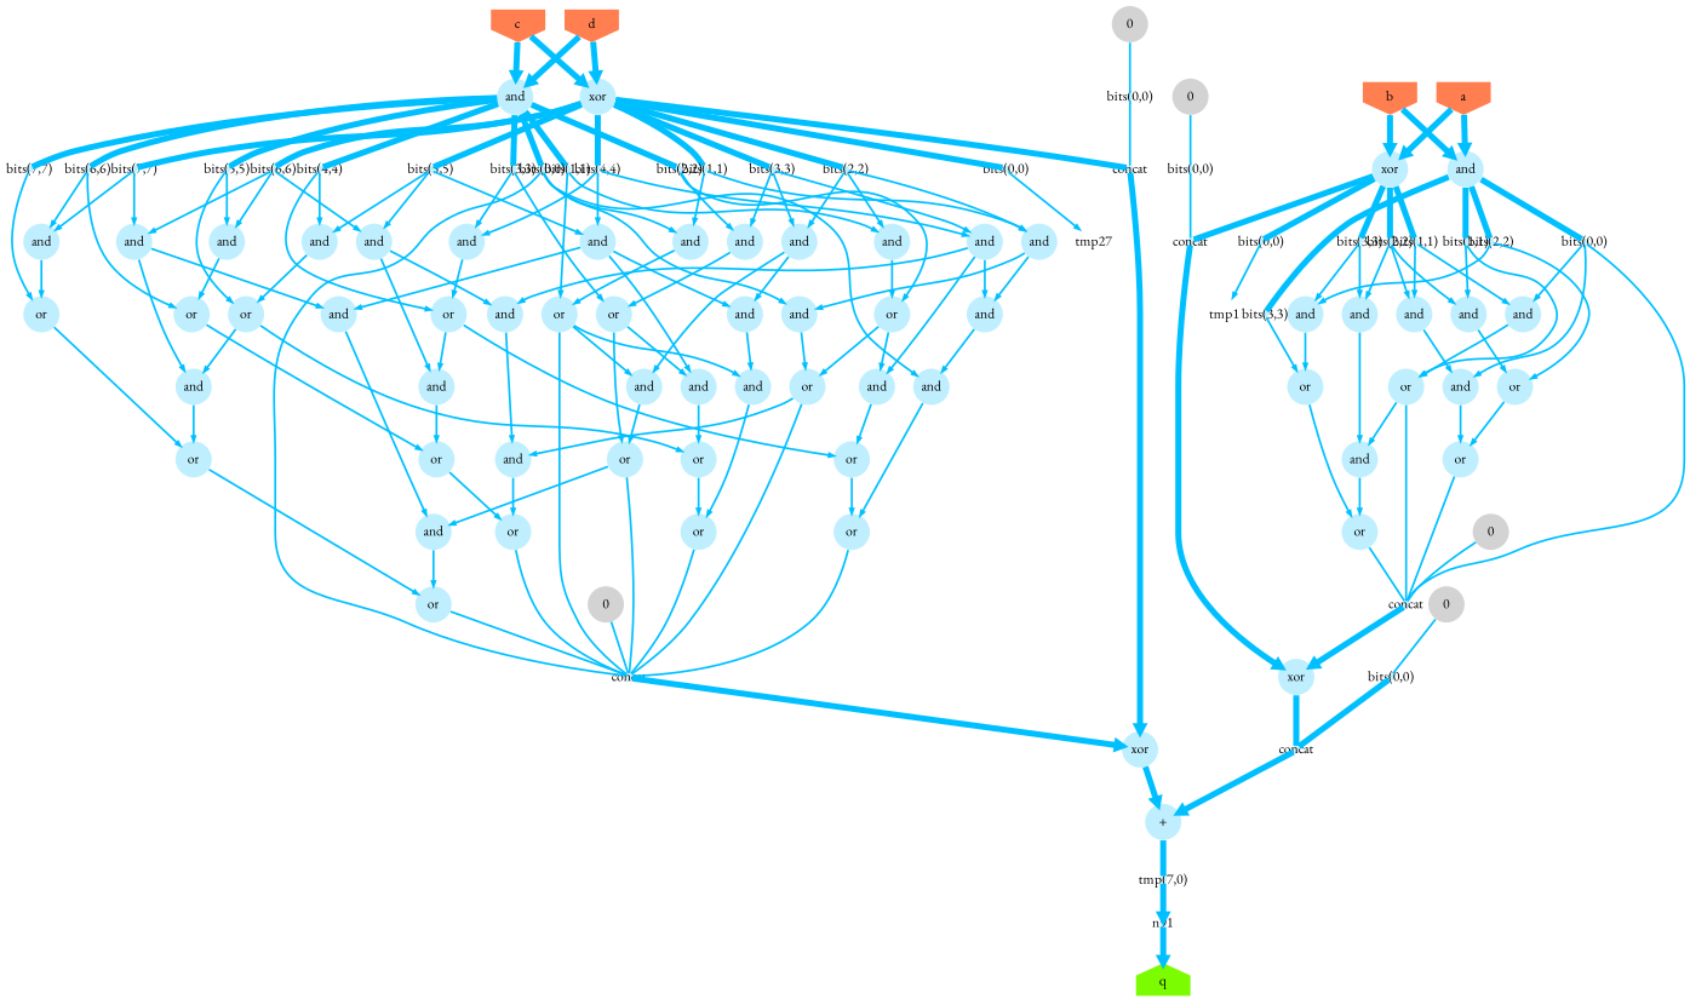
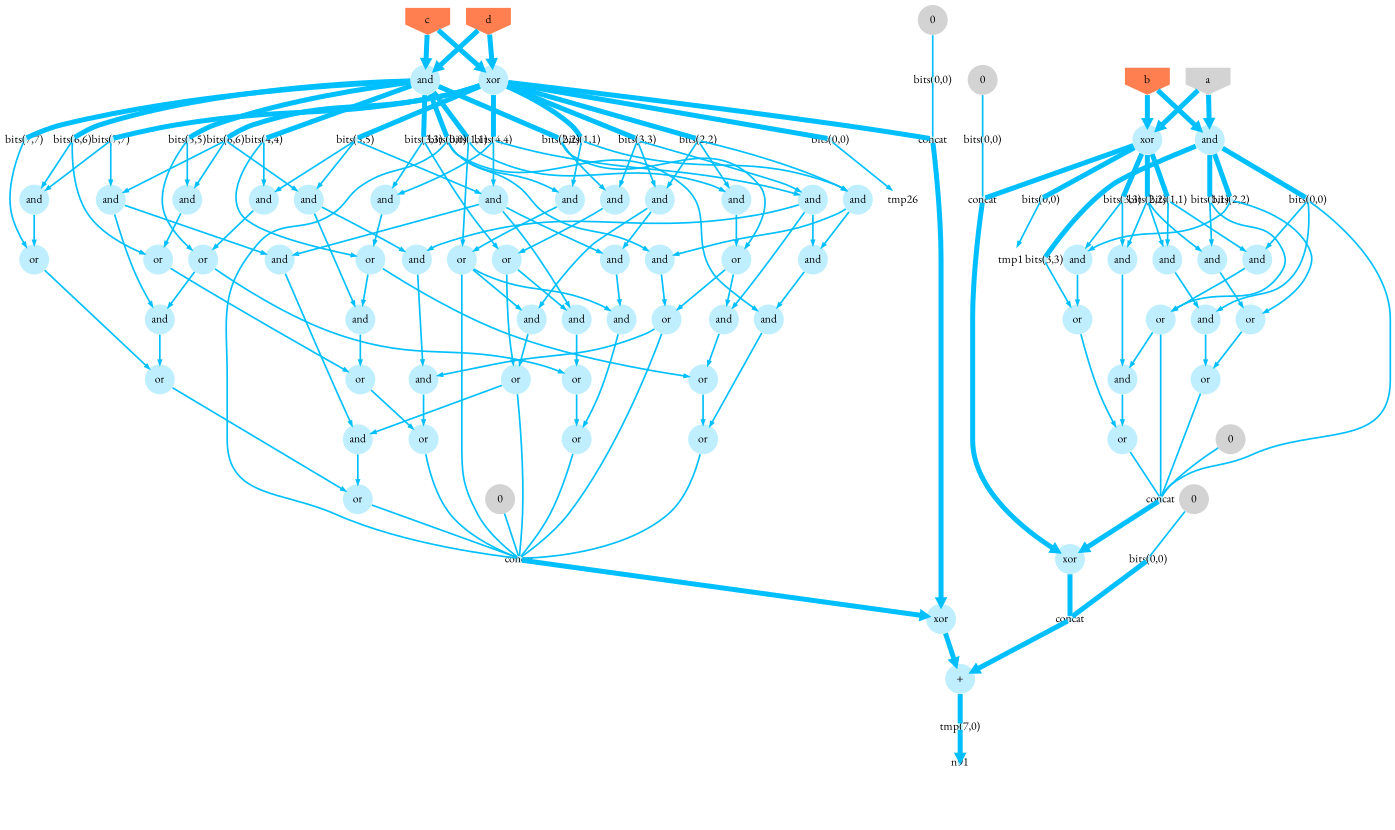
  digraph {
    fontname="EB Garamond"
    splines=spline
    node [fillcolor=lightblue1 fixedsize=true fontcolor=black fontname="EB Garamond" penwidth=0 shape=circle style=filled]
    edge [arrowhead=normal arrowsize=.5 color=deepskyblue fontname="EB Garamond" labelfloat=false penwidth=2]
    n0 [label=and]
    n5 [label=or]
    n73 [label=or]
    n1 [height=.1 label="bits(7,7)" width=.1]
    n32 [label=or]
    n2 [height=.1 label="bits(0,0)" width=.1]
    n82 [height=.1 label=concat width=.1]
    n89 [label=xor]
    n3 [label=and]
    n18 [label=or]
    n4 [label=or]
    n80 [label=and]
    n58 [label=and]
    n93 [height=.1 label=concat width=.1]
    n28 [label=xor]
    n6 [height=.1 label=concat width=.1]
    n81 [height=.1 label=concat width=.1]
    n7 [height=.1 label="bits(7,7)" width=.1]
    n12 [label=and]
    n86 [label=and]
    n42 [label=and]
    n8 [label=or]
    n15 [label=and]
    n49 [label=or]
    n9 [label=or]
    n17 [label=and]
    n78 [label=and]
    n92 [label=or]
    n10 [height=.1 label="bits(2,2)" width=.1]
    n69 [label=or]
    n90 [label=and]
    n60 [label=or]
    n16 [label=or]
    n11 [label=and]
    n44 [label=or]
    n52 [label=and]
    n13 [height=.1 label=concat width=.1]
    n30 [label="+"]
    n14 [label=and]
    n37 [label=and]
    n22 [label=or]
    n48 [label=or]
    n19 [label=and]
    n27 [label=or]
    n20 [label=or]
    n21 [label=or]
    n33 [label=and]
    n23 [label=and]
    n61 [label=or]
    n24 [label=or]
    n62 [label=and]
    n25 [height=.1 label="bits(0,0)" width=.1]
    n26 [label=and]
    n75 [height=.1 label="tmp(7,0)" width=.1]
    n29 [height=.1 label="bits(6,6)" width=.1]
    n66 [label=and]
    n74 [label=and]
    n67 [label=and]
    n40 [label=or]
    n91 [height=.1 width=.1]
    n31 [height=.1 label="bits(0,0)" width=.1]
    n107 [fillcolor=none label=tmp1]
    n34 [height=.1 label="bits(4,4)" width=.1]
    n36 [label=and]
    n83 [label=or]
    n35 [height=.1 label="bits(1,1)" width=.1]
    n38 [label=and]
    n39 [label=and]
    n54 [label=and]
    n41 [label=xor]
    n45 [height=.1 label="bits(5,5)" width=.1]
    n46 [height=.1 label="bits(4,4)" width=.1]
    n59 [height=.1 label="bits(2,2)" width=.1]
    n64 [height=.1 label="bits(3,3)" width=.1]
    n79 [height=.1 label="bits(1,1)" width=.1]
    n96 [height=.1 label="bits(0,0)" width=.1]
    n47 [label=and]
    n76 [label=and]
-   n102 [fillcolor=none label=tmp27]
+   n102 [fillcolor=none label=tmp26]
    n43 [label=and]
    n72 [label=and]
    n50 [label=and]
    n51 [height=.1 label="bits(2,2)" width=.1]
    n65 [height=.1 label="bits(3,3)" width=.1]
    n70 [height=.1 label="bits(0,0)" width=.1]
    n84 [height=.1 label="bits(6,6)" width=.1]
    n85 [height=.1 label="bits(5,5)" width=.1]
    n53 [height=.1 label="bits(1,1)" width=.1]
    n55 [height=.1 label="bits(2,2)" width=.1]
    n63 [label=and]
    n57 [label=and]
    n56 [label=and]
    n68 [height=.1 label="bits(3,3)" width=.1]
    n94 [height=.1 label="bits(0,0)" width=.1]
    n77 [label=and]
    n71 [label=xor]
    n87 [height=.1 label="bits(3,3)" width=.1]
    n95 [height=.1 label="bits(1,1)" width=.1]
-   n100 [fillcolor=lawngreen label=q shape=house]
    n88 [height=.1 label="bits(0,0)" width=.1]
    n97 [fillcolor=lightgrey label=0]
-   n98 [fillcolor=coral label=a shape=invhouse]
+   n98 [fillcolor=lightgrey label=a shape=invhouse]
    n99 [fillcolor=coral label=c shape=invhouse]
    n101 [fillcolor=lightgrey label=0]
    n103 [fillcolor=coral label=d shape=invhouse]
    n104 [fillcolor=lightgrey label=0]
    n105 [fillcolor=coral label=b shape=invhouse]
    n106 [fillcolor=lightgrey label=0]
    n108 [fillcolor=lightgrey label=0]
    n0 -> n5
    n5 -> n73
    n73 -> n93 [arrowhead=none]
    n1 -> n32
    n32 -> n5
    n2 -> n82 [arrowhead=none]
    n82 -> n89 [penwidth=6]
    n89 -> n81 [arrowhead=none penwidth=6]
    n3 -> n18
    n18 -> n4
    n18 -> n80
    n4 -> n58
    n4 -> n93 [arrowhead=none]
    n80 -> n48
    n58 -> n73
    n93 -> n28 [penwidth=6]
    n28 -> n30 [penwidth=6]
    n6 -> n89 [penwidth=6]
    n81 -> n30 [penwidth=6]
    n7 -> n12
    n7 -> n86
    n12 -> n32
    n86 -> n0
    n86 -> n42
    n42 -> n58
    n8 -> n93 [arrowhead=none]
    n8 -> n15
    n15 -> n49
    n49 -> n93 [arrowhead=none]
    n9 -> n93 [arrowhead=none]
    n9 -> n17
    n9 -> n78
    n17 -> n4
    n78 -> n92
    n92 -> n93 [arrowhead=none]
    n10 -> n69
    n10 -> n90
    n69 -> n60
    n90 -> n16
    n60 -> n6 [arrowhead=none]
    n16 -> n22
    n11 -> n44
    n44 -> n8
    n44 -> n52
    n52 -> n24
    n13 -> n28 [penwidth=6]
    n30 -> n75 [arrowhead=none penwidth=6]
    n14 -> n17
    n14 -> n37
    n37 -> n78
    n22 -> n6 [arrowhead=none]
    n48 -> n92
    n19 -> n27
    n27 -> n93 [arrowhead=none]
    n20 -> n49
    n21 -> n6 [arrowhead=none]
    n21 -> n33
    n33 -> n22
    n23 -> n61
    n61 -> n24
    n61 -> n62
    n24 -> n27
    n62 -> n20
    n25 -> n13 [arrowhead=none]
    n26 -> n69
    n75 -> n91 [penwidth=6]
    n29 -> n86
    n29 -> n66
    n29 -> n74
    n66 -> n62
    n66 -> n67
    n74 -> n40
    n67 -> n15
    n40 -> n20
-   n91 -> n100 [penwidth=6]
    n31 -> n107
    n34 -> n61
    n34 -> n36
    n36 -> n83
    n83 -> n0
    n83 -> n48
    n35 -> n9
    n35 -> n11
    n38 -> n80
    n38 -> n42
    n38 -> n37
    n39 -> n52
    n39 -> n67
    n39 -> n54
    n54 -> n19
    n41 -> n7 [arrowhead=none penwidth=6]
    n41 -> n13 [arrowhead=none penwidth=6]
    n41 -> n29 [arrowhead=none penwidth=6]
    n41 -> n45 [arrowhead=none penwidth=6]
    n41 -> n46 [arrowhead=none penwidth=6]
    n41 -> n59 [arrowhead=none penwidth=6]
    n41 -> n64 [arrowhead=none penwidth=6]
    n41 -> n79 [arrowhead=none penwidth=6]
    n41 -> n96 [arrowhead=none penwidth=6]
    n45 -> n66
    n45 -> n36
    n45 -> n38
    n46 -> n23
    n46 -> n38
    n46 -> n39
    n59 -> n11
    n59 -> n14
    n59 -> n47
    n64 -> n3
    n64 -> n14
    n64 -> n39
    n79 -> n47
    n79 -> n76
    n96 -> n102
    n47 -> n54
    n47 -> n72
    n76 -> n9
    n43 -> n33
    n72 -> n8
    n50 -> n1 [arrowhead=none penwidth=6]
    n50 -> n34 [arrowhead=none penwidth=6]
    n50 -> n35 [arrowhead=none penwidth=6]
    n50 -> n51 [arrowhead=none penwidth=6]
    n50 -> n65 [arrowhead=none penwidth=6]
    n50 -> n70 [arrowhead=none penwidth=6]
    n50 -> n84 [arrowhead=none penwidth=6]
    n50 -> n85 [arrowhead=none penwidth=6]
    n51 -> n3
    n51 -> n44
    n65 -> n18
    n65 -> n23
    n70 -> n93 [arrowhead=none]
    n70 -> n19
    n70 -> n76
    n70 -> n72
    n84 -> n12
    n84 -> n40
    n85 -> n74
    n85 -> n83
    n53 -> n21
    n53 -> n26
    n55 -> n26
    n55 -> n43
    n55 -> n63
    n63 -> n57
    n57 -> n60
    n56 -> n10 [arrowhead=none penwidth=6]
    n56 -> n53 [arrowhead=none penwidth=6]
    n56 -> n68 [arrowhead=none penwidth=6]
    n56 -> n94 [arrowhead=none penwidth=6]
    n68 -> n16
    n94 -> n6 [arrowhead=none]
    n94 -> n57
    n94 -> n77
    n77 -> n21
    n71 -> n82 [arrowhead=none penwidth=6]
    n71 -> n31 [arrowhead=none penwidth=6]
    n71 -> n55 [arrowhead=none penwidth=6]
    n71 -> n87 [arrowhead=none penwidth=6]
    n71 -> n95 [arrowhead=none penwidth=6]
    n87 -> n90
    n87 -> n43
    n95 -> n63
    n95 -> n77
    n88 -> n81 [arrowhead=none penwidth=6]
    n97 -> n88 [arrowhead=none]
    n98 -> n56 [penwidth=6]
    n98 -> n71 [penwidth=6]
    n99 -> n41 [penwidth=6]
    n99 -> n50 [penwidth=6]
    n101 -> n2 [arrowhead=none]
    n103 -> n41 [penwidth=6]
    n103 -> n50 [penwidth=6]
    n104 -> n6 [arrowhead=none]
    n105 -> n56 [penwidth=6]
    n105 -> n71 [penwidth=6]
    n106 -> n25 [arrowhead=none]
    n108 -> n93 [arrowhead=none]
  }
